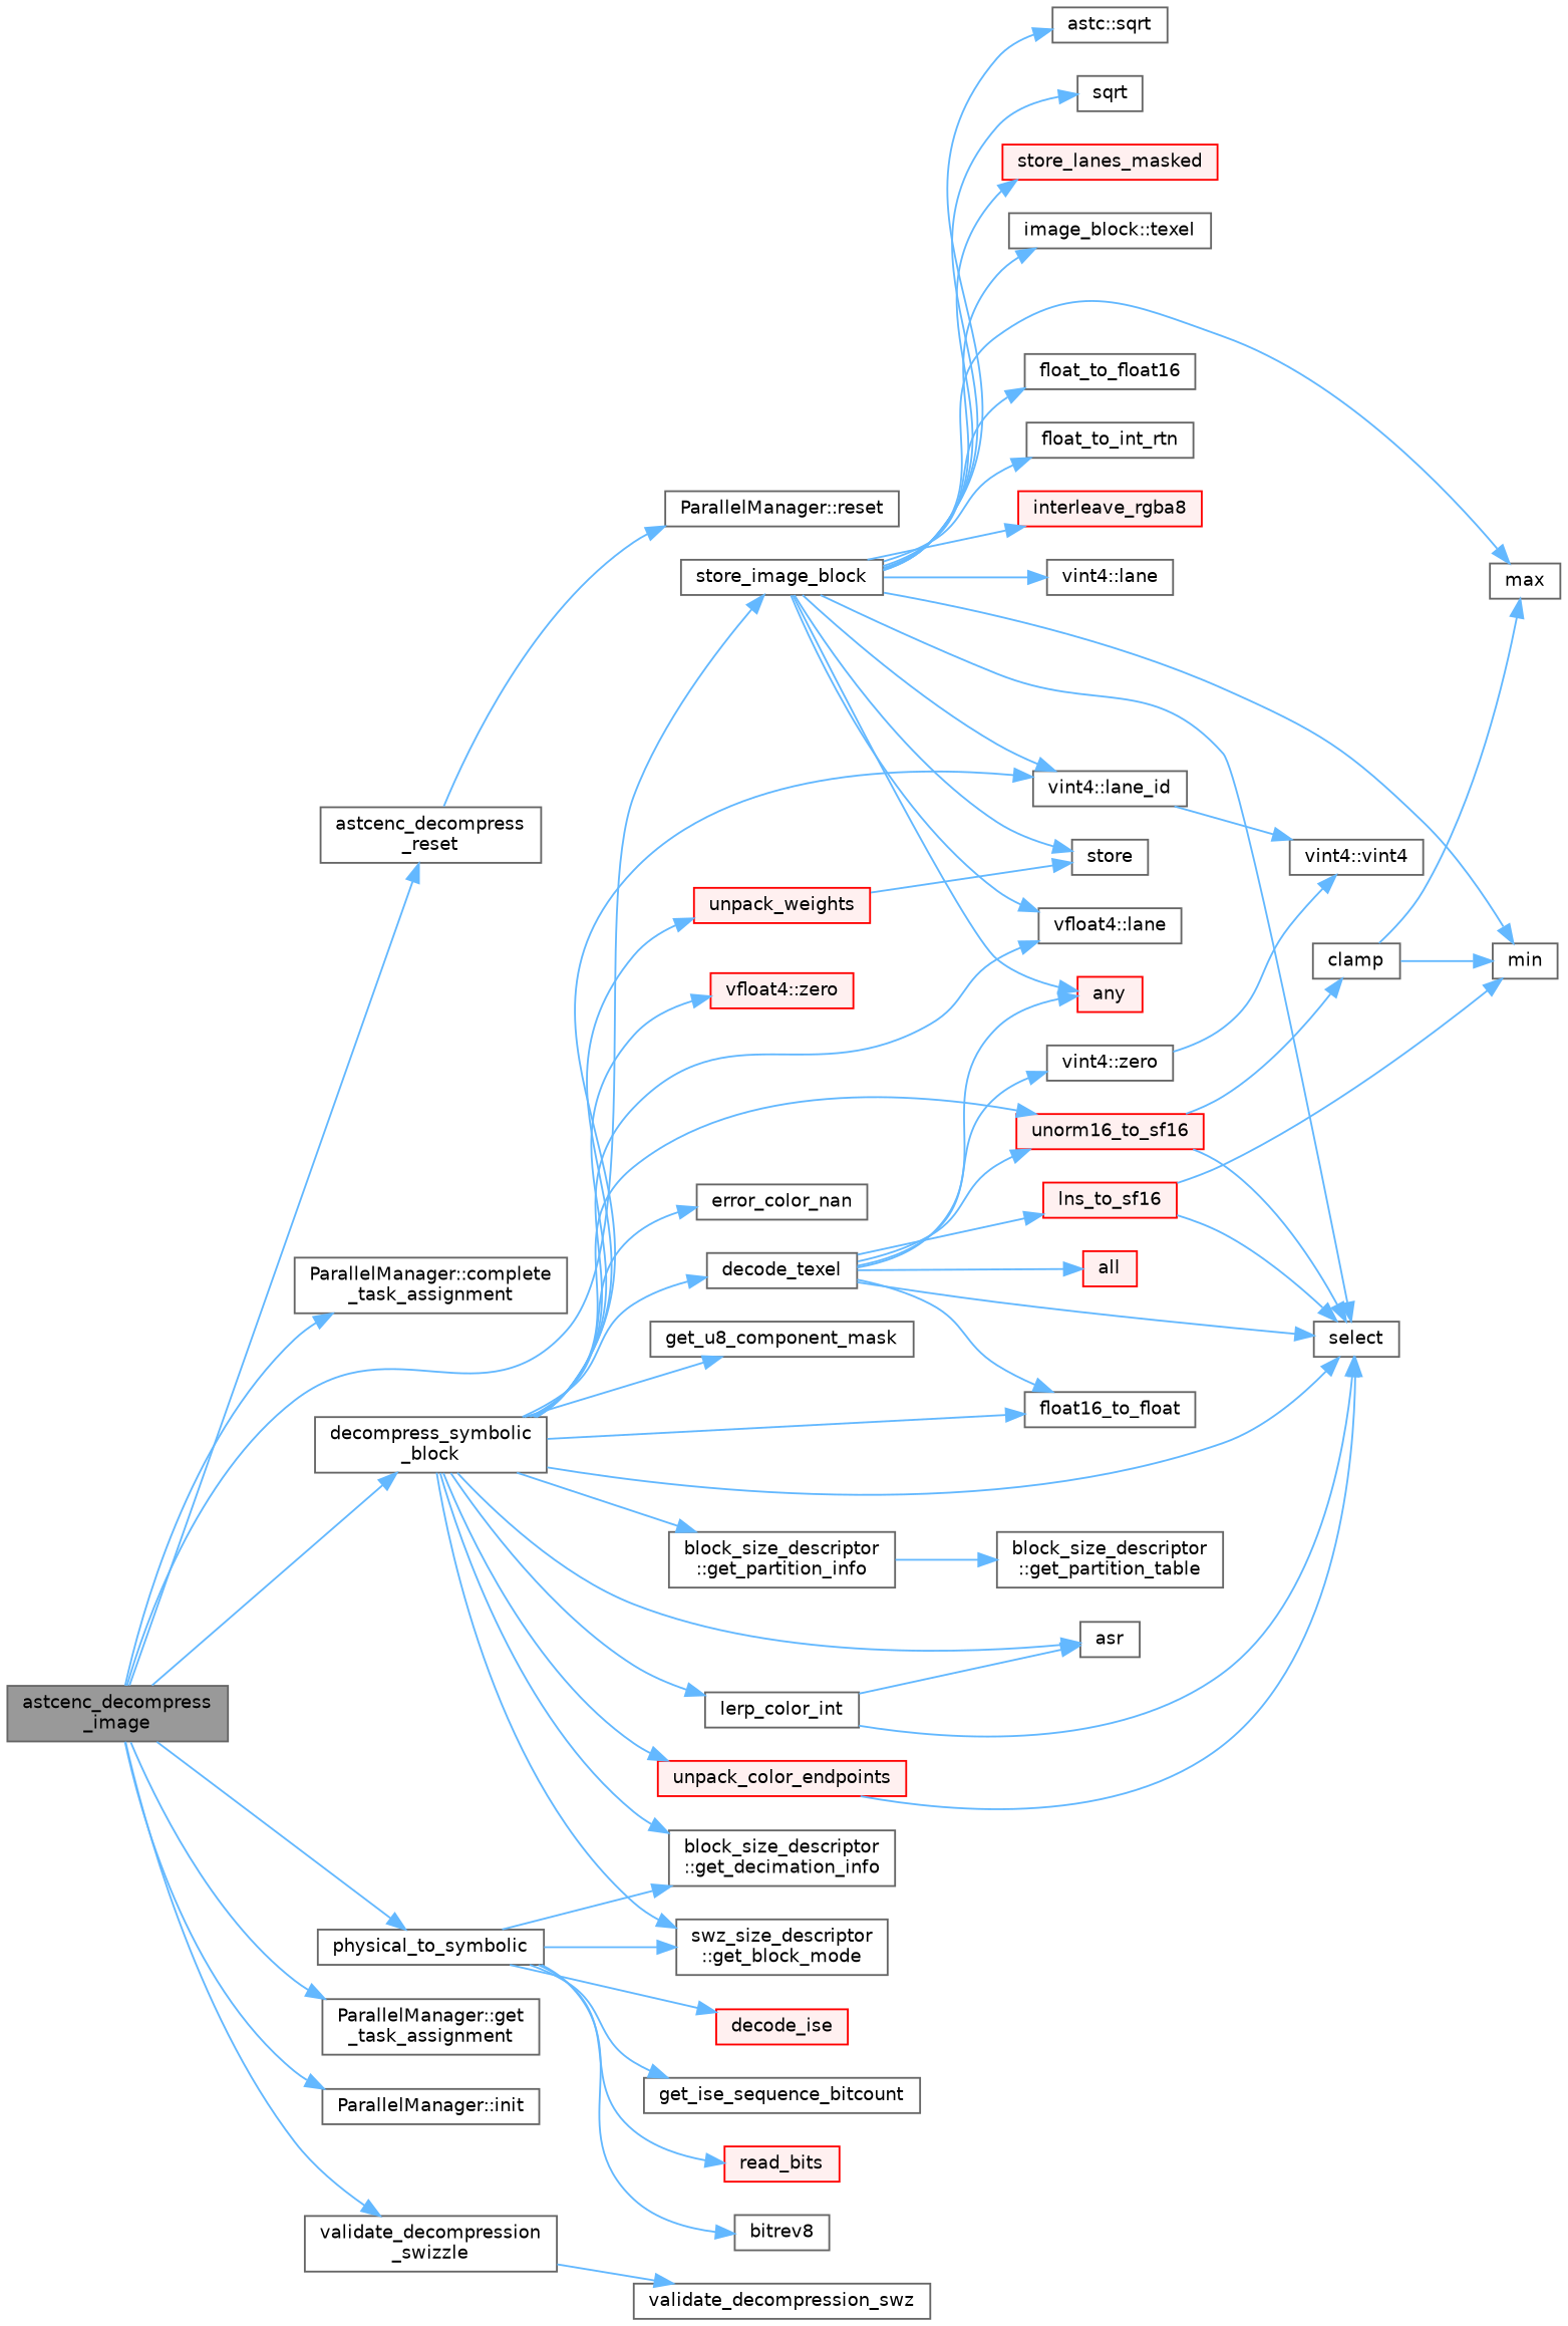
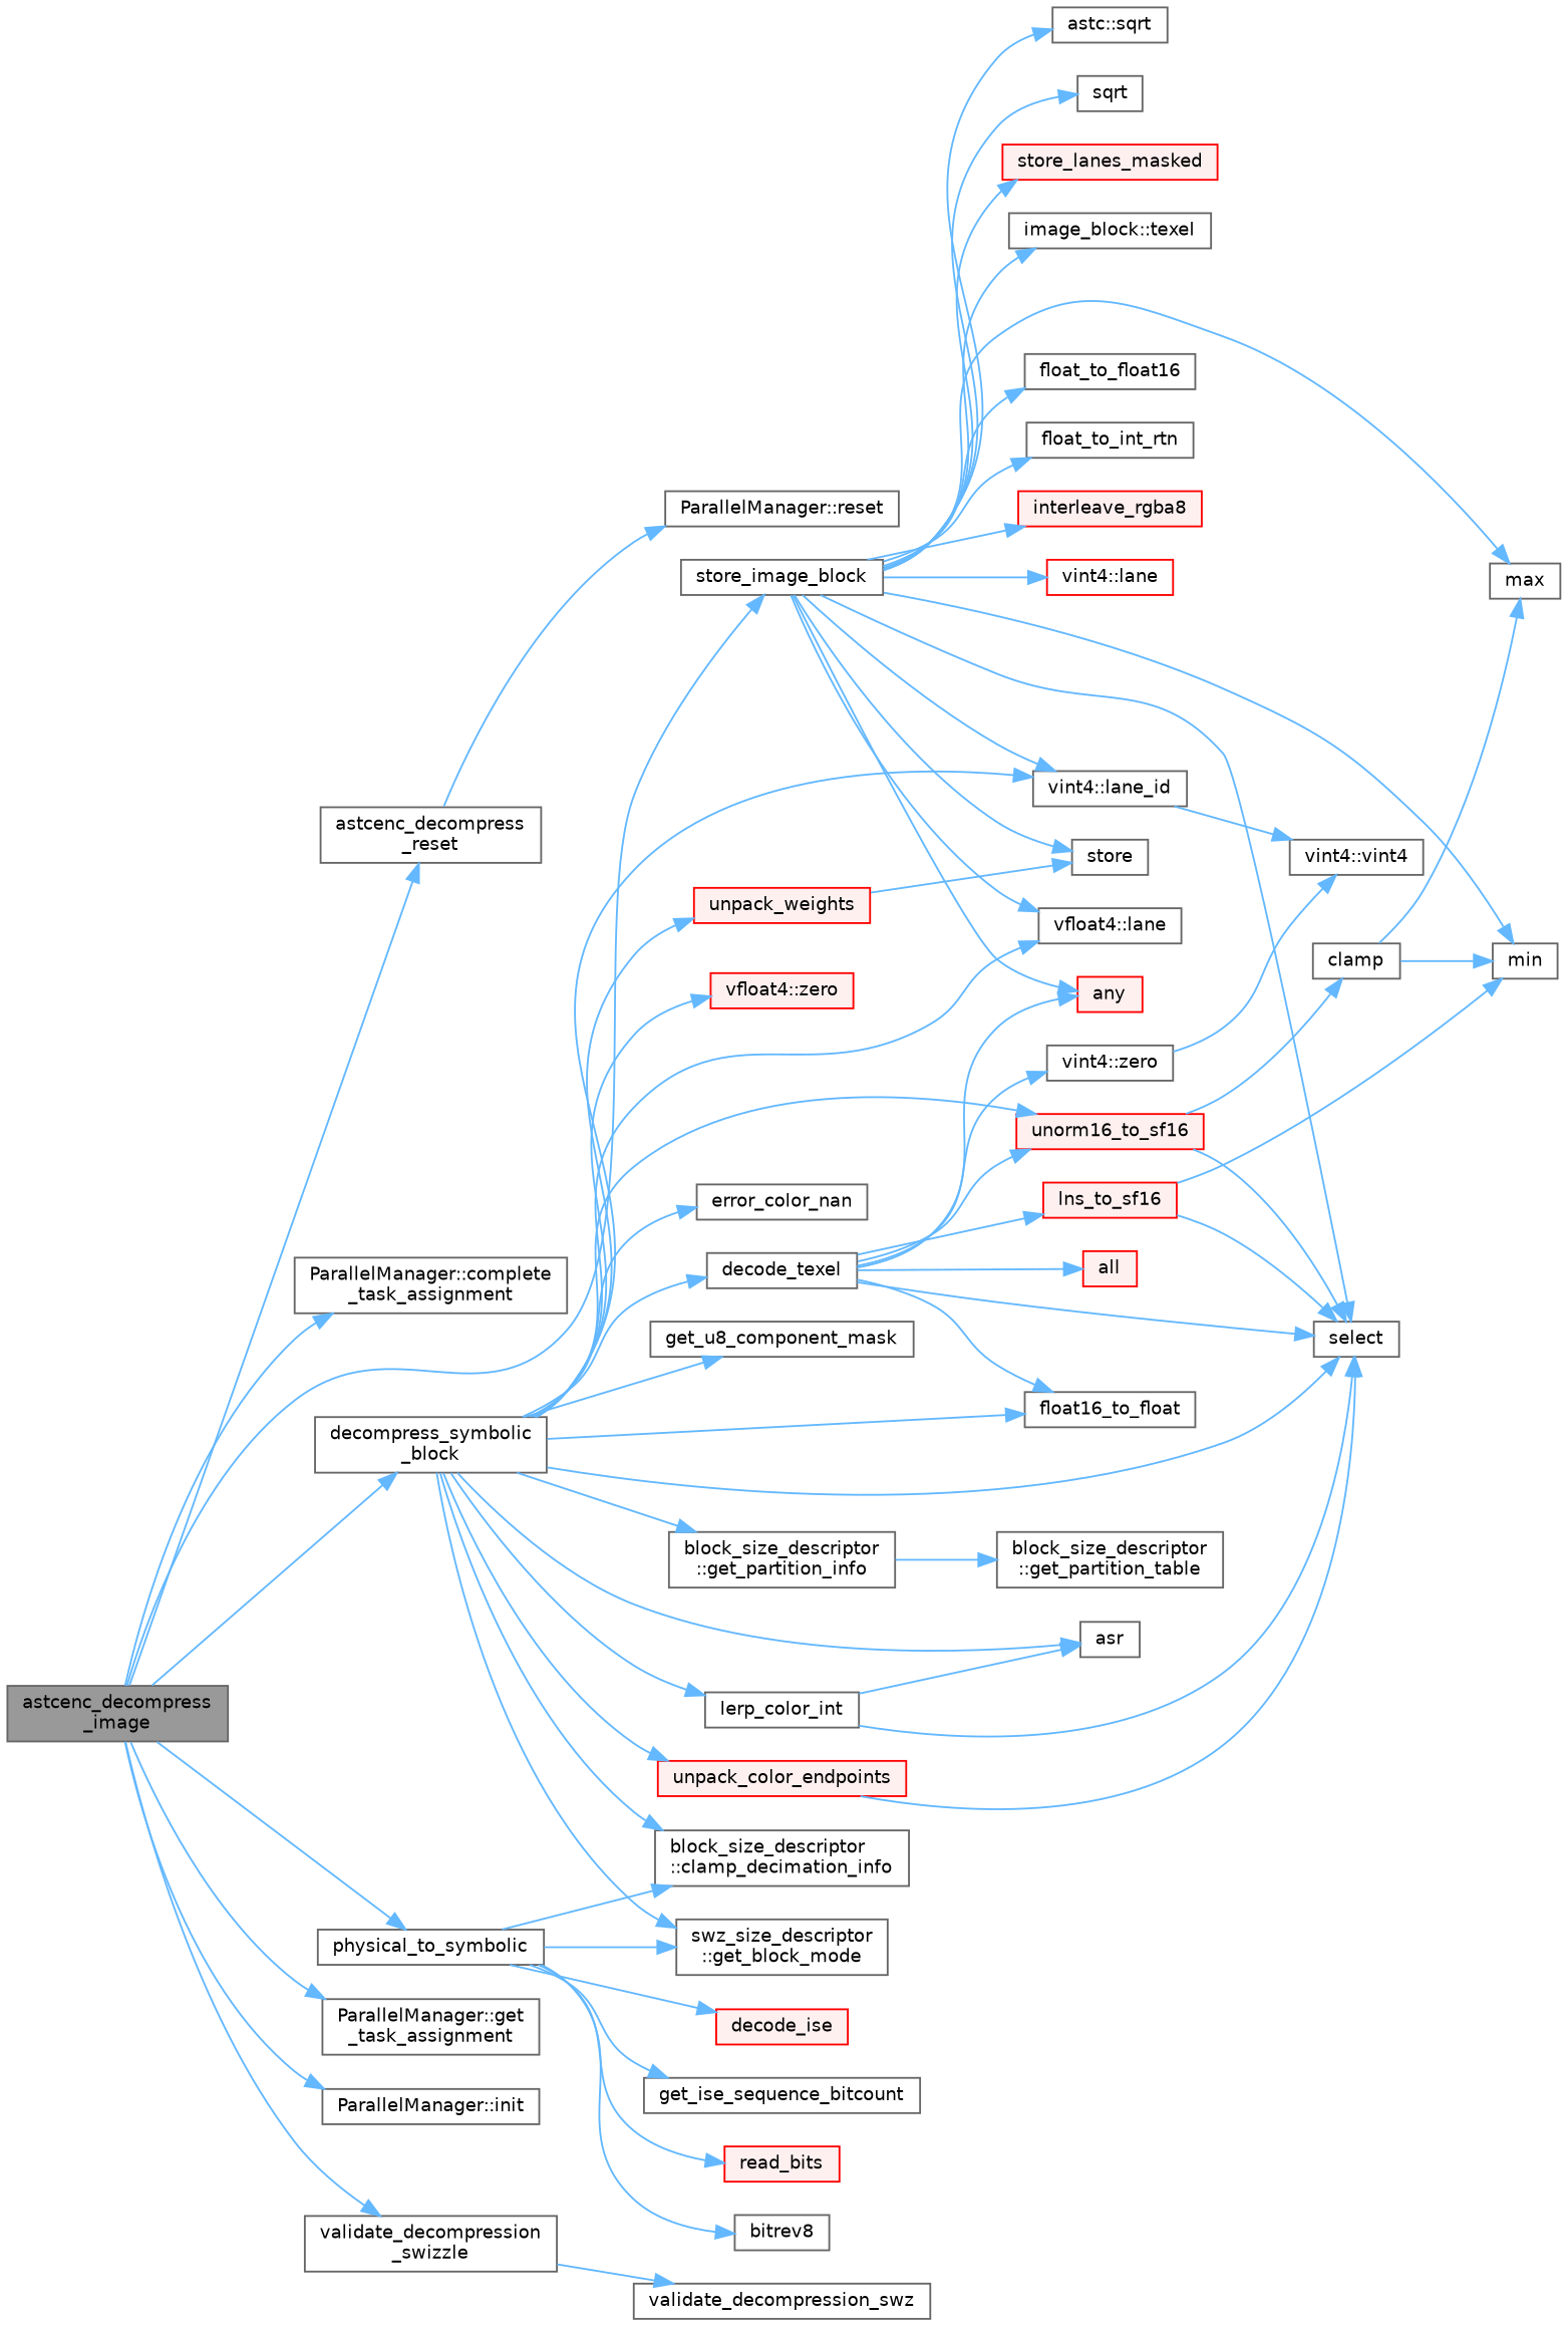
  digraph {
    rankdir=LR
    node [color=grey40 fillcolor=white fontname=Helvetica fontsize=10 shape=box style=filled]
    edge [color=steelblue1 fontname=Helvetica fontsize=10 labelfontname=Helvetica labelfontsize=10 style=solid]
    n1 [color=gray40 fillcolor=grey60 fontcolor=black height=0.2 label="astcenc_decompress\l_image" width=0.4]
    n2 [height=0.2 label="astcenc_decompress\l_reset" width=0.4]
    n3 [height=0.2 label="ParallelManager::complete\l_task_assignment" width=0.4]
    n4 [height=0.2 label="decompress_symbolic\l_block" width=0.4]
    n5 [height=0.2 label="ParallelManager::get\l_task_assignment" width=0.4]
    n6 [height=0.2 label="ParallelManager::init" width=0.4]
    n7 [height=0.2 label=physical_to_symbolic width=0.4]
    n8 [height=0.2 label=store_image_block width=0.4]
    n9 [height=0.2 label="validate_decompression\l_swizzle" width=0.4]
    n10 [height=0.2 label="ParallelManager::reset" width=0.4]
    n11 [height=0.2 label=asr width=0.4]
    n12 [height=0.2 label=decode_texel width=0.4]
    n13 [height=0.2 label=float16_to_float width=0.4]
    n14 [height=0.2 label=select width=0.4]
    n15 [color=red fillcolor="#FFF0F0" height=0.2 label=unorm16_to_sf16 width=0.4]
    n16 [height=0.2 label=error_color_nan width=0.4]
    n17 [height=0.2 label="swz_size_descriptor\l::get_block_mode" width=0.4]
-   n18 [height=0.2 label="block_size_descriptor\l::get_decimation_info" width=0.4]
+   n18 [height=0.2 label="block_size_descriptor\l::clamp_decimation_info" width=0.4]
    n19 [height=0.2 label="block_size_descriptor\l::get_partition_info" width=0.4]
    n20 [height=0.2 label=get_u8_component_mask width=0.4]
    n21 [height=0.2 label="vfloat4::lane" width=0.4]
    n22 [height=0.2 label="vint4::lane_id" width=0.4]
    n23 [height=0.2 label=lerp_color_int width=0.4]
    n24 [color=red fillcolor="#FFF0F0" height=0.2 label=unpack_color_endpoints width=0.4]
    n25 [color=red fillcolor="#FFF0F0" height=0.2 label=unpack_weights width=0.4]
    n26 [color=red fillcolor="#FFF0F0" height=0.2 label="vfloat4::zero" width=0.4]
    n27 [height=0.2 label=bitrev8 width=0.4]
    n28 [color=red fillcolor="#FFF0F0" height=0.2 label=decode_ise width=0.4]
    n29 [height=0.2 label=get_ise_sequence_bitcount width=0.4]
    n30 [color=red fillcolor="#FFF0F0" height=0.2 label=read_bits width=0.4]
    n31 [color=red fillcolor="#FFF0F0" height=0.2 label=any width=0.4]
    n32 [height=0.2 label=min width=0.4]
    n33 [height=0.2 label=max width=0.4]
    n34 [height=0.2 label=store width=0.4]
    n35 [height=0.2 label=float_to_float16 width=0.4]
    n36 [height=0.2 label=float_to_int_rtn width=0.4]
    n37 [color=red fillcolor="#FFF0F0" height=0.2 label=interleave_rgba8 width=0.4]
-   n38 [height=0.2 label="vint4::lane" width=0.4]
+   n38 [color=red height=0.2 label="vint4::lane" width=0.4]
    n39 [height=0.2 label="astc::sqrt" width=0.4]
    n40 [height=0.2 label=sqrt width=0.4]
    n41 [color=red fillcolor="#FFF0F0" height=0.2 label=store_lanes_masked width=0.4]
    n42 [height=0.2 label="image_block::texel" width=0.4]
    n43 [height=0.2 label=validate_decompression_swz width=0.4]
    n44 [color=red fillcolor="#FFF0F0" height=0.2 label=all width=0.4]
    n45 [color=red fillcolor="#FFF0F0" height=0.2 label=lns_to_sf16 width=0.4]
    n46 [height=0.2 label="vint4::zero" width=0.4]
    n47 [height=0.2 label=clamp width=0.4]
    n48 [height=0.2 label="block_size_descriptor\l::get_partition_table" width=0.4]
    n49 [height=0.2 label="vint4::vint4" width=0.4]
    n1 -> n2
    n1 -> n3
    n1 -> n4
    n1 -> n5
    n1 -> n6
    n1 -> n7
    n1 -> n8
    n1 -> n9
    n2 -> n10
    n4 -> n11
    n4 -> n12
    n4 -> n13
    n4 -> n14
    n4 -> n15
    n4 -> n16
    n4 -> n17
    n4 -> n18
    n4 -> n19
    n4 -> n20
    n4 -> n21
    n4 -> n22
    n4 -> n23
    n4 -> n24
    n4 -> n25
    n4 -> n26
    n7 -> n17
    n7 -> n18
    n7 -> n27
    n7 -> n28
    n7 -> n29
    n7 -> n30
    n8 -> n14
    n8 -> n21
    n8 -> n22
    n8 -> n31
    n8 -> n32
    n8 -> n33
    n8 -> n34
    n8 -> n35
    n8 -> n36
    n8 -> n37
    n8 -> n38
    n8 -> n39
    n8 -> n40
    n8 -> n41
    n8 -> n42
    n9 -> n43
    n12 -> n13
    n12 -> n14
    n12 -> n15
    n12 -> n31
    n12 -> n44
    n12 -> n45
    n12 -> n46
    n15 -> n14
    n15 -> n47
    n19 -> n48
    n22 -> n49
    n23 -> n11
    n23 -> n14
    n24 -> n14
    n25 -> n34
    n45 -> n14
    n45 -> n32
    n46 -> n49
    n47 -> n32
    n47 -> n33
  }
